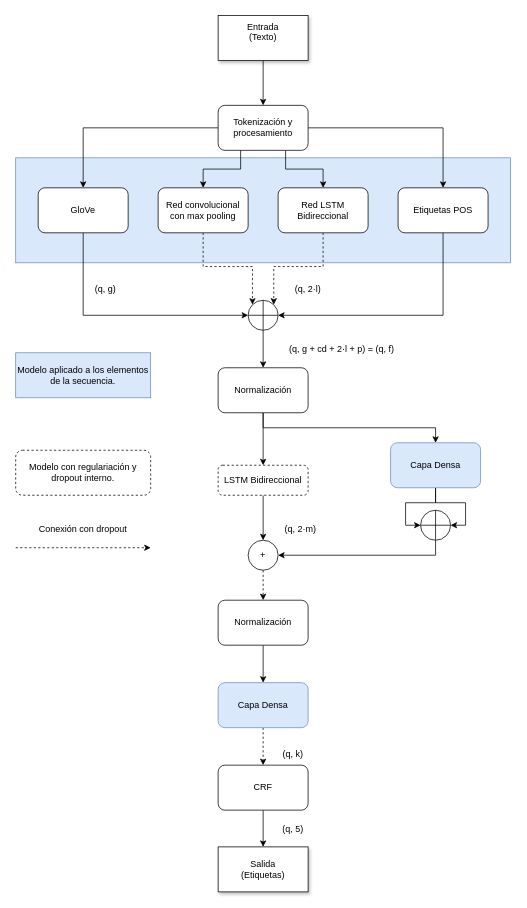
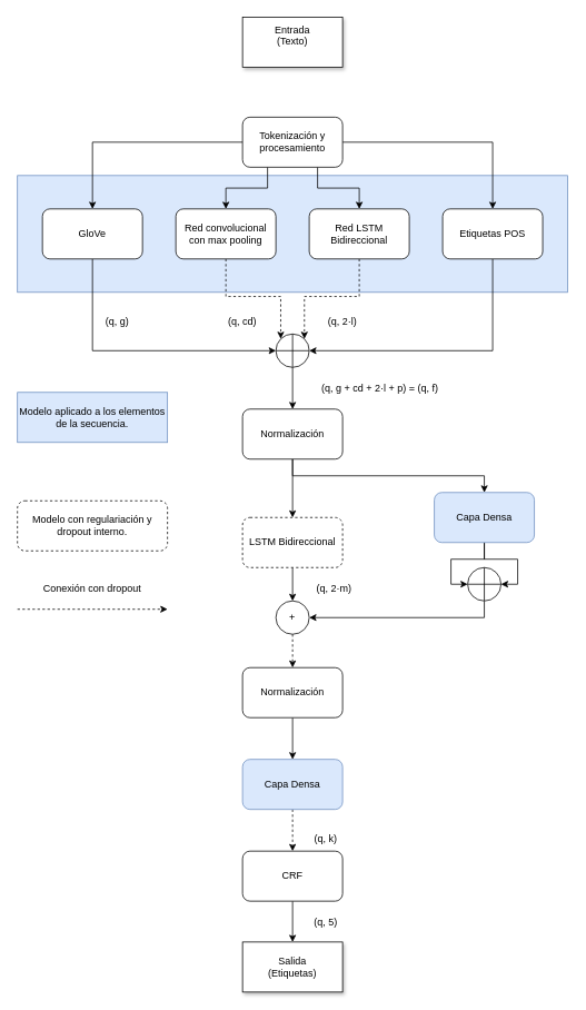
  <mxCell id="0" />
  <mxCell id="1" parent="0" />
  <mxCell id="2" value="" style="rounded=0;whiteSpace=wrap;fillColor=#dae8fc;strokeColor=#6c8ebf;" parent="1" vertex="1"><mxGeometry x="20" y="210" width="660" height="140" as="geometry" /></mxCell>
- <mxCell id="3" value="" style="edgeStyle=orthogonalEdgeStyle;rounded=0;orthogonalLoop=1;jettySize=auto;" parent="1" source="4" target="9" edge="1"><mxGeometry relative="1" as="geometry" /></mxCell>
  <mxCell id="4" value="Entrada&#10;(Texto)&#10;" style="rounded=0;whiteSpace=wrap;shadow=1;sketch=0;" parent="1" vertex="1"><mxGeometry x="290" y="20" width="120" height="60" as="geometry" /></mxCell>
  <mxCell id="5" value="" style="edgeStyle=orthogonalEdgeStyle;rounded=0;orthogonalLoop=1;jettySize=auto;exitX=0;exitY=0.5;exitDx=0;exitDy=0;" parent="1" source="9" target="11" edge="1"><mxGeometry relative="1" as="geometry" /></mxCell>
  <mxCell id="6" value="" style="edgeStyle=orthogonalEdgeStyle;rounded=0;orthogonalLoop=1;jettySize=auto;" parent="1" source="9" target="13" edge="1"><mxGeometry relative="1" as="geometry"><Array as="points"><mxPoint x="320" y="225" /><mxPoint x="270" y="225" /></Array></mxGeometry></mxCell>
  <mxCell id="7" value="" style="edgeStyle=orthogonalEdgeStyle;rounded=0;orthogonalLoop=1;jettySize=auto;exitX=0.75;exitY=1;exitDx=0;exitDy=0;" parent="1" source="9" target="15" edge="1"><mxGeometry relative="1" as="geometry" /></mxCell>
  <mxCell id="8" value="" style="edgeStyle=orthogonalEdgeStyle;rounded=0;orthogonalLoop=1;jettySize=auto;exitX=1;exitY=0.5;exitDx=0;exitDy=0;" parent="1" source="9" target="19" edge="1"><mxGeometry relative="1" as="geometry" /></mxCell>
  <mxCell id="9" value="Tokenización y procesamiento" style="rounded=1;whiteSpace=wrap;" parent="1" vertex="1"><mxGeometry x="290" y="140" width="120" height="60" as="geometry" /></mxCell>
  <mxCell id="10" value="" style="edgeStyle=orthogonalEdgeStyle;rounded=0;orthogonalLoop=1;jettySize=auto;entryX=0;entryY=0.5;entryDx=0;entryDy=0;entryPerimeter=0;" parent="1" source="11" target="17" edge="1"><mxGeometry relative="1" as="geometry"><mxPoint x="110" y="420" as="targetPoint" /><Array as="points"><mxPoint x="110" y="420" /></Array></mxGeometry></mxCell>
  <mxCell id="11" value="GloVe" style="rounded=1;whiteSpace=wrap;" parent="1" vertex="1"><mxGeometry x="50" y="250" width="120" height="60" as="geometry" /></mxCell>
  <mxCell id="12" value="" style="edgeStyle=orthogonalEdgeStyle;rounded=0;orthogonalLoop=1;jettySize=auto;exitX=0.5;exitY=1;exitDx=0;exitDy=0;entryX=0.145;entryY=0.145;entryDx=0;entryDy=0;entryPerimeter=0;strokeColor=default;jumpStyle=gap;dashed=1;" parent="1" source="13" target="17" edge="1"><mxGeometry relative="1" as="geometry" /></mxCell>
  <mxCell id="13" value="Red convolucional con max pooling" style="rounded=1;whiteSpace=wrap;" parent="1" vertex="1"><mxGeometry x="210" y="250" width="120" height="60" as="geometry" /></mxCell>
  <mxCell id="14" value="" style="edgeStyle=orthogonalEdgeStyle;rounded=0;jumpStyle=gap;orthogonalLoop=1;jettySize=auto;entryX=0.855;entryY=0.145;entryDx=0;entryDy=0;entryPerimeter=0;dashed=1;strokeColor=default;" parent="1" source="15" target="17" edge="1"><mxGeometry relative="1" as="geometry" /></mxCell>
  <mxCell id="15" value="Red LSTM Bidireccional" style="rounded=1;whiteSpace=wrap;" parent="1" vertex="1"><mxGeometry x="370" y="250" width="120" height="60" as="geometry" /></mxCell>
  <mxCell id="16" value="" style="edgeStyle=orthogonalEdgeStyle;rounded=0;orthogonalLoop=1;jettySize=auto;entryX=0.5;entryY=0;entryDx=0;entryDy=0;" parent="1" source="17" target="23" edge="1"><mxGeometry relative="1" as="geometry" /></mxCell>
  <mxCell id="17" value="" style="verticalLabelPosition=bottom;verticalAlign=top;shape=mxgraph.flowchart.summing_function;" parent="1" vertex="1"><mxGeometry x="330" y="400" width="40" height="40" as="geometry" /></mxCell>
  <mxCell id="18" value="" style="edgeStyle=orthogonalEdgeStyle;rounded=0;orthogonalLoop=1;jettySize=auto;exitX=0.5;exitY=1;exitDx=0;exitDy=0;entryX=1;entryY=0.5;entryDx=0;entryDy=0;entryPerimeter=0;" parent="1" source="19" target="17" edge="1"><mxGeometry relative="1" as="geometry" /></mxCell>
  <mxCell id="19" value="Etiquetas POS" style="rounded=1;whiteSpace=wrap;" parent="1" vertex="1"><mxGeometry x="530" y="250" width="120" height="60" as="geometry" /></mxCell>
  <mxCell id="20" value="" style="edgeStyle=orthogonalEdgeStyle;rounded=0;orthogonalLoop=1;jettySize=auto;exitX=0.5;exitY=1;exitDx=0;exitDy=0;" parent="1" source="9" target="9" edge="1"><mxGeometry relative="1" as="geometry" /></mxCell>
  <mxCell id="21" value="" style="edgeStyle=orthogonalEdgeStyle;rounded=0;orthogonalLoop=1;jettySize=auto;exitX=0.5;exitY=1;exitDx=0;exitDy=0;entryX=0.5;entryY=0;entryDx=0;entryDy=0;" parent="1" source="23" target="26" edge="1"><mxGeometry relative="1" as="geometry" /></mxCell>
  <mxCell id="22" value="" style="edgeStyle=orthogonalEdgeStyle;rounded=0;orthogonalLoop=1;jettySize=auto;exitX=0.5;exitY=1;exitDx=0;exitDy=0;" parent="1" source="23" target="28" edge="1"><mxGeometry relative="1" as="geometry" /></mxCell>
  <mxCell id="23" value="Normalización" style="rounded=1;whiteSpace=wrap;" parent="1" vertex="1"><mxGeometry x="290" y="490" width="120" height="60" as="geometry" /></mxCell>
  <mxCell id="24" value="" style="edgeStyle=orthogonalEdgeStyle;rounded=0;orthogonalLoop=1;jettySize=auto;entryX=1;entryY=0.5;entryDx=0;entryDy=0;entryPerimeter=0;" parent="1" source="26" target="30" edge="1"><mxGeometry relative="1" as="geometry"><Array as="points"><mxPoint x="580" y="670" /><mxPoint x="620" y="670" /><mxPoint x="620" y="700" /></Array></mxGeometry></mxCell>
  <mxCell id="25" value="" style="edgeStyle=orthogonalEdgeStyle;rounded=0;orthogonalLoop=1;jettySize=auto;entryX=0;entryY=0.5;entryDx=0;entryDy=0;entryPerimeter=0;" parent="1" source="26" target="30" edge="1"><mxGeometry relative="1" as="geometry" /></mxCell>
  <mxCell id="26" value="Capa Densa" style="rounded=1;whiteSpace=wrap;fillColor=#dae8fc;strokeColor=#6c8ebf;" parent="1" vertex="1"><mxGeometry x="520" y="590" width="120" height="60" as="geometry" /></mxCell>
  <mxCell id="27" value="" style="edgeStyle=orthogonalEdgeStyle;rounded=0;orthogonalLoop=1;jettySize=auto;exitX=0.5;exitY=1;exitDx=0;exitDy=0;entryX=0.5;entryY=0;entryDx=0;entryDy=0;" parent="1" source="28" target="32" edge="1"><mxGeometry relative="1" as="geometry"><mxPoint x="350" y="710" as="targetPoint" /></mxGeometry></mxCell>
- <mxCell id="28" value="LSTM Bidireccional" style="rounded=1;whiteSpace=wrap;dashed=1;" parent="1" vertex="1"><mxGeometry x="290" y="620" width="120" height="40" as="geometry" /></mxCell>
+ <mxCell id="28" value="LSTM Bidireccional" style="rounded=1;whiteSpace=wrap;dashed=1;" parent="1" vertex="1"><mxGeometry x="290" y="620" width="120" height="60" as="geometry" /></mxCell>
  <mxCell id="29" value="" style="edgeStyle=orthogonalEdgeStyle;rounded=0;orthogonalLoop=1;jettySize=auto;exitX=0.5;exitY=1;exitDx=0;exitDy=0;exitPerimeter=0;entryX=1;entryY=0.5;entryDx=0;entryDy=0;" parent="1" source="30" target="32" edge="1"><mxGeometry relative="1" as="geometry"><mxPoint x="410" y="740" as="targetPoint" /></mxGeometry></mxCell>
  <mxCell id="30" value="" style="verticalLabelPosition=bottom;verticalAlign=top;shape=mxgraph.flowchart.summing_function;" parent="1" vertex="1"><mxGeometry x="560" y="680" width="40" height="40" as="geometry" /></mxCell>
  <mxCell id="31" value="" style="edgeStyle=orthogonalEdgeStyle;rounded=0;jumpStyle=gap;orthogonalLoop=1;jettySize=auto;dashed=1;strokeColor=default;entryX=0.5;entryY=0;entryDx=0;entryDy=0;" parent="1" source="32" target="50" edge="1"><mxGeometry relative="1" as="geometry"><mxPoint x="350" y="780" as="targetPoint" /></mxGeometry></mxCell>
  <mxCell id="32" value="+" style="ellipse;whiteSpace=wrap;" parent="1" vertex="1"><mxGeometry x="330" y="720" width="40" height="40" as="geometry" /></mxCell>
  <mxCell id="33" value="" style="edgeStyle=orthogonalEdgeStyle;rounded=0;jumpStyle=gap;orthogonalLoop=1;jettySize=auto;dashed=1;strokeColor=default;" parent="1" source="34" target="36" edge="1"><mxGeometry relative="1" as="geometry" /></mxCell>
  <mxCell id="34" value="Capa Densa" style="rounded=1;whiteSpace=wrap;fillColor=#dae8fc;strokeColor=#6c8ebf;" parent="1" vertex="1"><mxGeometry x="290" y="910" width="120" height="60" as="geometry" /></mxCell>
  <mxCell id="35" value="" style="edgeStyle=orthogonalEdgeStyle;rounded=0;jumpStyle=gap;orthogonalLoop=1;jettySize=auto;strokeColor=default;" parent="1" source="36" target="37" edge="1"><mxGeometry relative="1" as="geometry" /></mxCell>
  <mxCell id="36" value="CRF" style="rounded=1;whiteSpace=wrap;" parent="1" vertex="1"><mxGeometry x="290" y="1020" width="120" height="60" as="geometry" /></mxCell>
  <mxCell id="37" value="Salida&#10;(Etiquetas)" style="rounded=0;whiteSpace=wrap;shadow=1;sketch=0;" parent="1" vertex="1"><mxGeometry x="290" y="1129" width="120" height="60" as="geometry" /></mxCell>
  <mxCell id="38" value="(q, g)" style="text;strokeColor=none;fillColor=none;align=center;verticalAlign=middle;whiteSpace=wrap;rounded=0;shadow=1;sketch=0;" parent="1" vertex="1"><mxGeometry x="110" y="370" width="60" height="30" as="geometry" /></mxCell>
+ <mxCell id="39" value="(q, cd)" style="text;strokeColor=none;fillColor=none;align=center;verticalAlign=middle;whiteSpace=wrap;rounded=0;shadow=1;sketch=0;" parent="1" vertex="1"><mxGeometry x="260" y="370" width="60" height="30" as="geometry" /></mxCell>
  <mxCell id="40" value="(q, 2·l)" style="text;strokeColor=none;fillColor=none;align=center;verticalAlign=middle;whiteSpace=wrap;rounded=0;shadow=1;sketch=0;" parent="1" vertex="1"><mxGeometry x="380" y="370" width="60" height="30" as="geometry" /></mxCell>
  <mxCell id="41" value="(q, g + cd + 2·l + p) = (q, f)" style="text;strokeColor=none;fillColor=none;align=center;verticalAlign=middle;whiteSpace=wrap;rounded=0;shadow=1;sketch=0;" parent="1" vertex="1"><mxGeometry x="360" y="450" width="190" height="30" as="geometry" /></mxCell>
  <mxCell id="42" value="(q, 2·m)" style="text;strokeColor=none;fillColor=none;align=center;verticalAlign=middle;whiteSpace=wrap;rounded=0;shadow=1;sketch=0;" parent="1" vertex="1"><mxGeometry x="370" y="690" width="60" height="30" as="geometry" /></mxCell>
  <mxCell id="43" value="(q, 5)" style="text;strokeColor=none;fillColor=none;align=center;verticalAlign=middle;whiteSpace=wrap;rounded=0;shadow=1;sketch=0;" parent="1" vertex="1"><mxGeometry x="360" y="1090" width="60" height="30" as="geometry" /></mxCell>
  <mxCell id="44" value="(q, k)" style="text;strokeColor=none;fillColor=none;align=center;verticalAlign=middle;whiteSpace=wrap;rounded=0;shadow=0;dashed=1;sketch=0;" parent="1" vertex="1"><mxGeometry x="360" y="990" width="60" height="30" as="geometry" /></mxCell>
  <mxCell id="45" value="Modelo aplicado a los elementos de la secuencia." style="rounded=0;whiteSpace=wrap;shadow=0;sketch=0;fillColor=#dae8fc;strokeColor=#6c8ebf;" parent="1" vertex="1"><mxGeometry x="20" y="470" width="180" height="60" as="geometry" /></mxCell>
  <mxCell id="46" value="Modelo con regulariación y dropout interno." style="rounded=1;whiteSpace=wrap;shadow=0;sketch=0;dashed=1;" parent="1" vertex="1"><mxGeometry x="20" y="600" width="180" height="60" as="geometry" /></mxCell>
  <mxCell id="47" value="" style="endArrow=classic;rounded=0;strokeColor=default;jumpStyle=gap;dashed=1;" parent="1" edge="1"><mxGeometry width="50" height="50" relative="1" as="geometry"><mxPoint x="20" y="730" as="sourcePoint" /><mxPoint x="200" y="730" as="targetPoint" /></mxGeometry></mxCell>
  <mxCell id="48" value="Conexión con dropout" style="text;strokeColor=none;fillColor=none;align=center;verticalAlign=middle;whiteSpace=wrap;rounded=0;shadow=0;dashed=1;sketch=0;" parent="1" vertex="1"><mxGeometry x="20" y="690" width="180" height="30" as="geometry" /></mxCell>
  <mxCell id="49" value="" style="edgeStyle=orthogonalEdgeStyle;rounded=0;jumpStyle=gap;orthogonalLoop=1;jettySize=auto;exitX=0.5;exitY=1;exitDx=0;exitDy=0;strokeColor=default;" parent="1" source="50" target="34" edge="1"><mxGeometry relative="1" as="geometry" /></mxCell>
  <mxCell id="50" value="Normalización" style="rounded=1;whiteSpace=wrap;shadow=0;sketch=0;" parent="1" vertex="1"><mxGeometry x="290" y="800" width="120" height="60" as="geometry" /></mxCell>
